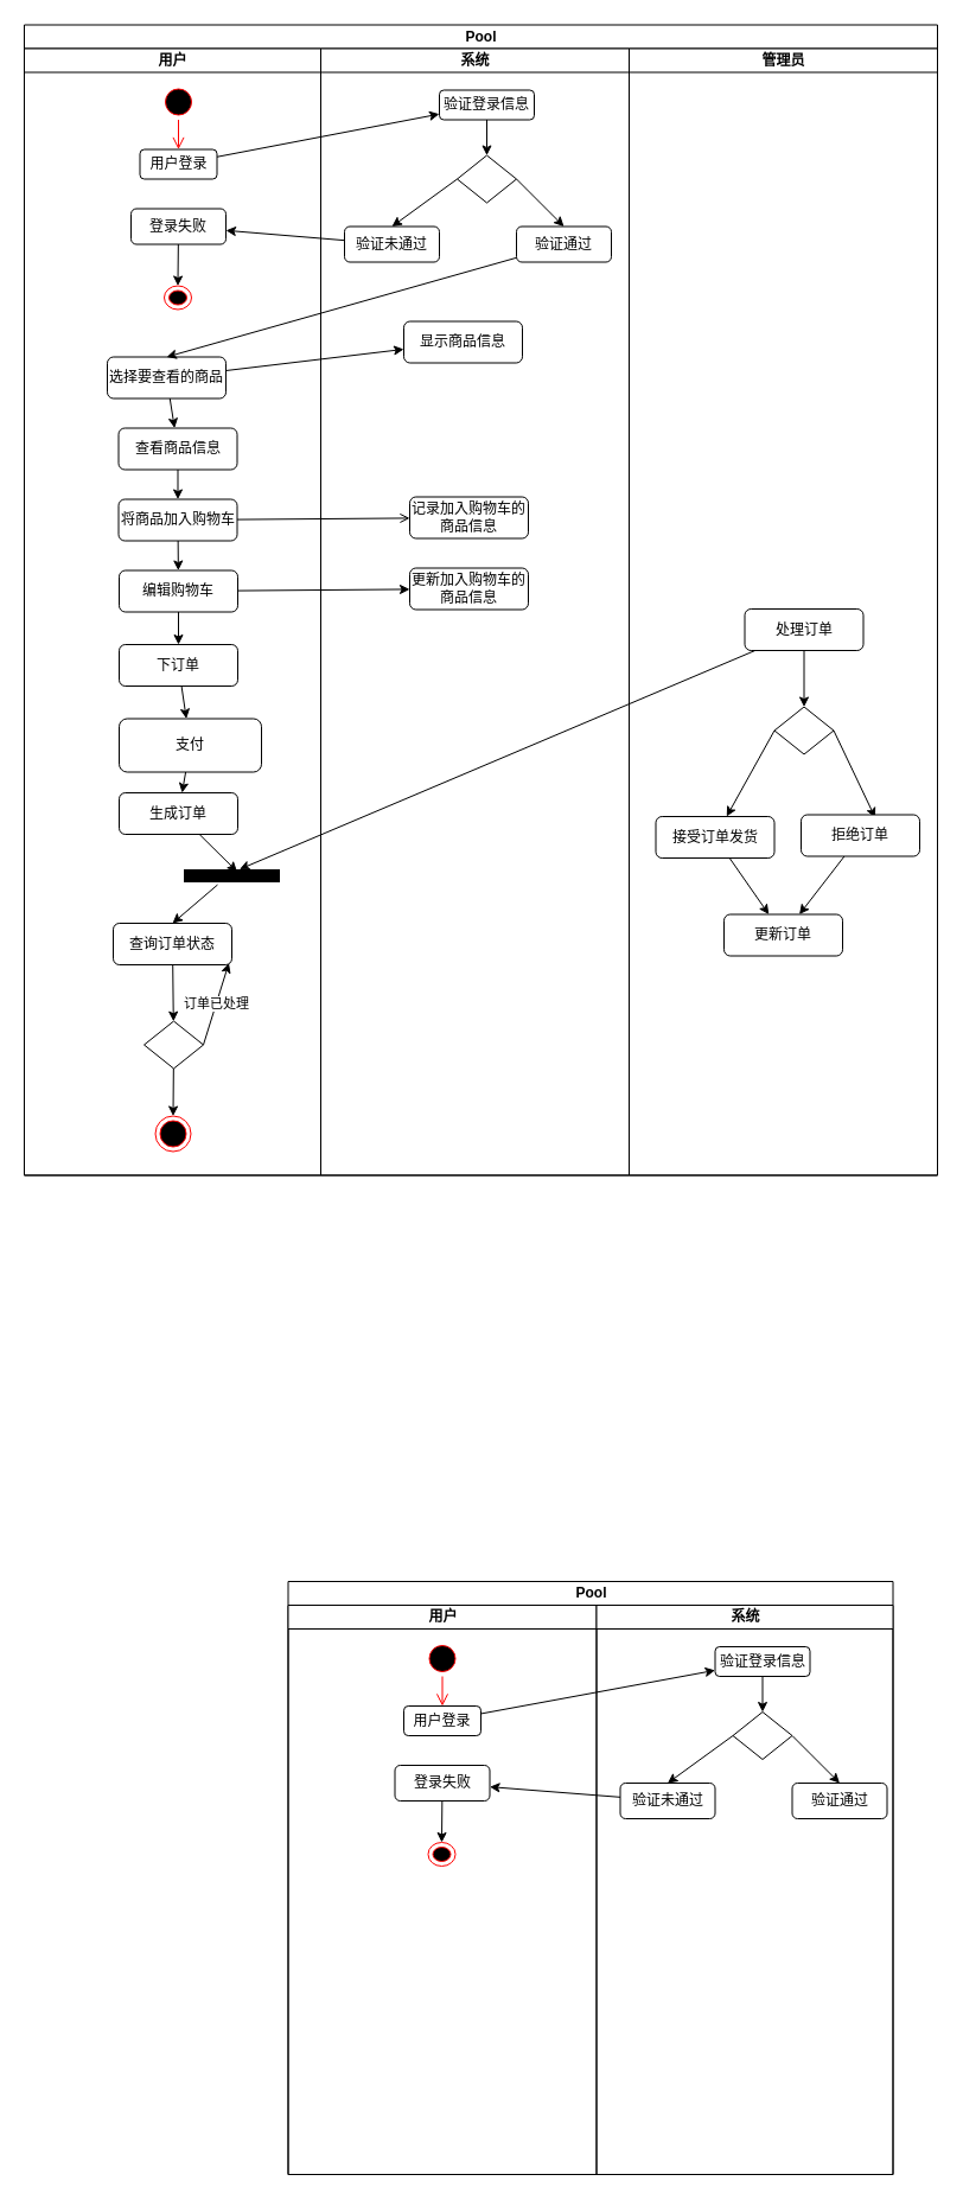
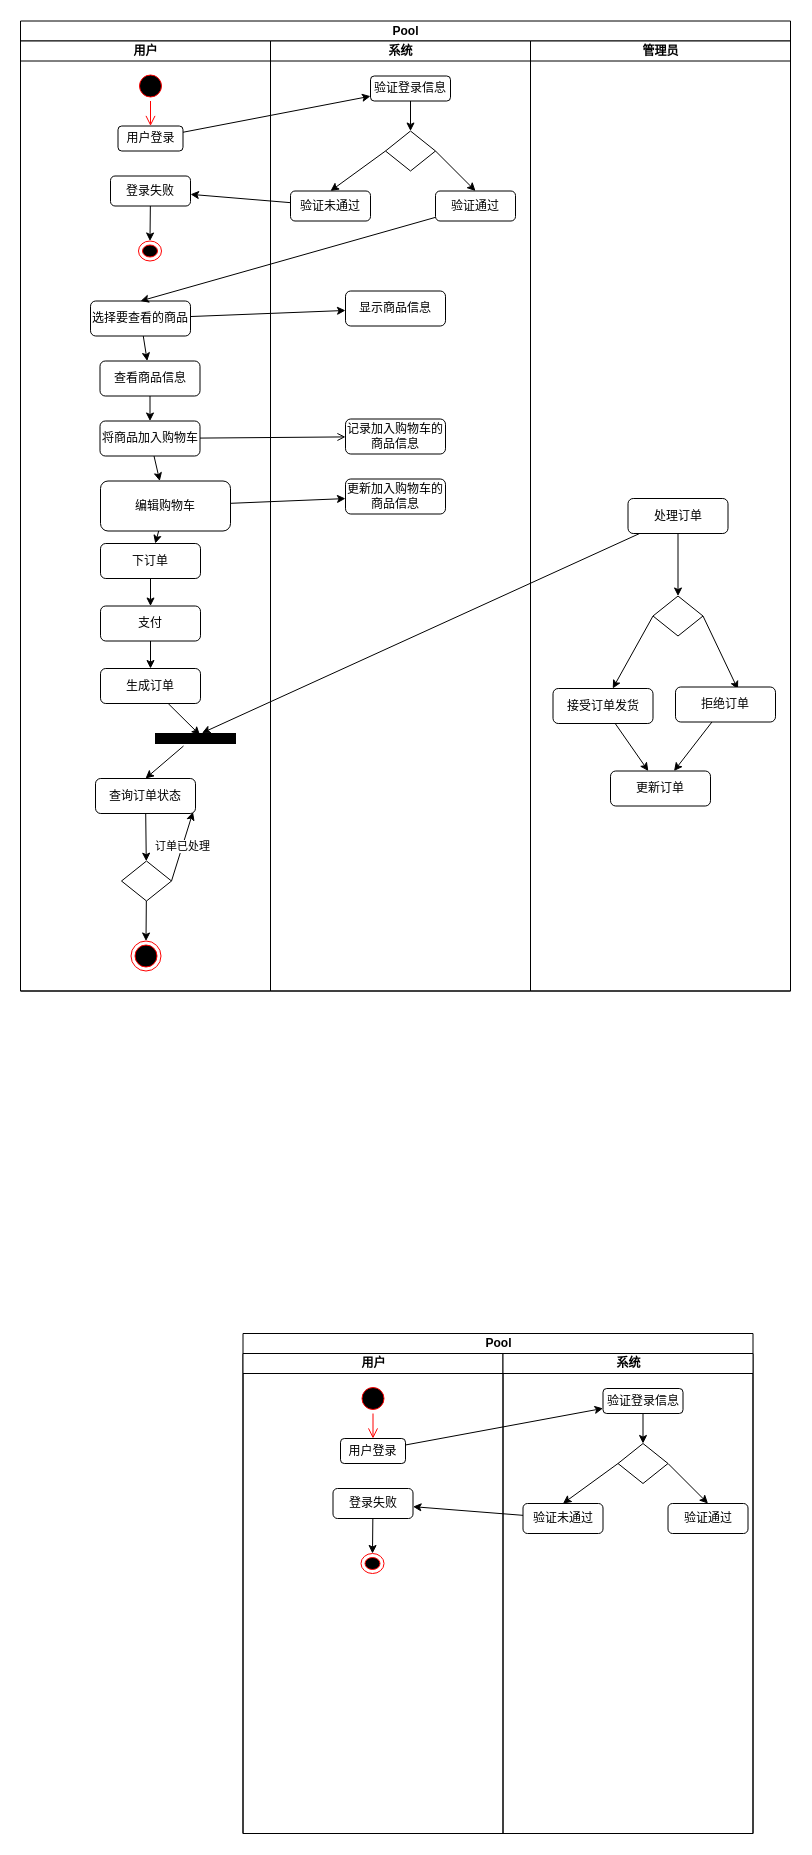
  <mxCell id="0" />
  <mxCell id="1" parent="0" />
  <mxCell id="2" value="Pool" style="swimlane;html=1;childLayout=stackLayout;resizeParent=1;resizeParentMax=0;startSize=20;" vertex="1" parent="1"><mxGeometry x="20" y="20.5" width="770" height="970" as="geometry" /></mxCell>
  <mxCell id="3" value="" style="edgeStyle=none;rounded=0;orthogonalLoop=1;jettySize=auto;html=1;" edge="1" parent="2" source="7" target="35"><mxGeometry relative="1" as="geometry" /></mxCell>
  <mxCell id="4" value="用户" style="swimlane;html=1;startSize=20;" vertex="1" parent="2"><mxGeometry y="20" width="250" height="950" as="geometry" /></mxCell>
  <mxCell id="5" value="" style="ellipse;html=1;shape=startState;fillColor=#000000;strokeColor=#ff0000;" vertex="1" parent="4"><mxGeometry x="115" y="30" width="30" height="30" as="geometry" /></mxCell>
  <mxCell id="6" value="" style="html=1;verticalAlign=bottom;endArrow=open;endSize=8;strokeColor=#ff0000;entryX=0.5;entryY=0;entryDx=0;entryDy=0;" edge="1" source="5" parent="4" target="7"><mxGeometry relative="1" as="geometry"><mxPoint x="130" y="120" as="targetPoint" /></mxGeometry></mxCell>
  <mxCell id="7" value="用户登录" style="rounded=1;whiteSpace=wrap;html=1;" vertex="1" parent="4"><mxGeometry x="97.5" y="85" width="65" height="25" as="geometry" /></mxCell>
  <mxCell id="8" style="edgeStyle=none;rounded=0;orthogonalLoop=1;jettySize=auto;html=1;entryX=0.5;entryY=0;entryDx=0;entryDy=0;" edge="1" parent="4" source="9" target="10"><mxGeometry relative="1" as="geometry" /></mxCell>
  <mxCell id="9" value="登录失败" style="rounded=1;whiteSpace=wrap;html=1;" vertex="1" parent="4"><mxGeometry x="90" y="135" width="80" height="30" as="geometry" /></mxCell>
  <mxCell id="10" value="" style="ellipse;html=1;shape=endState;fillColor=#000000;strokeColor=#ff0000;" vertex="1" parent="4"><mxGeometry x="118" y="200" width="23" height="20" as="geometry" /></mxCell>
  <mxCell id="11" value="" style="edgeStyle=none;rounded=0;orthogonalLoop=1;jettySize=auto;html=1;" edge="1" parent="4" source="12" target="14"><mxGeometry relative="1" as="geometry" /></mxCell>
  <mxCell id="12" value="选择要查看的商品" style="rounded=1;whiteSpace=wrap;html=1;" vertex="1" parent="4"><mxGeometry x="70" y="260" width="100" height="35" as="geometry" /></mxCell>
  <mxCell id="13" value="" style="edgeStyle=none;rounded=0;orthogonalLoop=1;jettySize=auto;html=1;" edge="1" parent="4" source="14" target="16"><mxGeometry relative="1" as="geometry" /></mxCell>
  <mxCell id="14" value="查看商品信息" style="rounded=1;whiteSpace=wrap;html=1;" vertex="1" parent="4"><mxGeometry x="79.5" y="320" width="100" height="35" as="geometry" /></mxCell>
  <mxCell id="15" value="" style="edgeStyle=none;rounded=0;orthogonalLoop=1;jettySize=auto;html=1;" edge="1" parent="4" source="16" target="18"><mxGeometry relative="1" as="geometry" /></mxCell>
  <mxCell id="16" value="将商品加入购物车" style="rounded=1;whiteSpace=wrap;html=1;" vertex="1" parent="4"><mxGeometry x="79.5" y="380" width="100" height="35" as="geometry" /></mxCell>
  <mxCell id="17" value="" style="edgeStyle=none;rounded=0;orthogonalLoop=1;jettySize=auto;html=1;" edge="1" parent="4" source="18" target="20"><mxGeometry relative="1" as="geometry" /></mxCell>
- <mxCell id="18" value="编辑购物车" style="rounded=1;whiteSpace=wrap;html=1;" vertex="1" parent="4"><mxGeometry x="80" y="440" width="100" height="35" as="geometry" /></mxCell>
+ <mxCell id="18" value="编辑购物车" style="rounded=1;whiteSpace=wrap;html=1;" vertex="1" parent="4"><mxGeometry x="80" y="440" width="130" height="50" as="geometry" /></mxCell>
  <mxCell id="19" value="" style="edgeStyle=none;rounded=0;orthogonalLoop=1;jettySize=auto;html=1;" edge="1" parent="4" source="20" target="22"><mxGeometry relative="1" as="geometry" /></mxCell>
  <mxCell id="20" value="下订单" style="rounded=1;whiteSpace=wrap;html=1;" vertex="1" parent="4"><mxGeometry x="80" y="502.5" width="100" height="35" as="geometry" /></mxCell>
  <mxCell id="21" style="edgeStyle=none;rounded=0;orthogonalLoop=1;jettySize=auto;html=1;" edge="1" parent="4" source="22" target="24"><mxGeometry relative="1" as="geometry" /></mxCell>
- <mxCell id="22" value="支付" style="rounded=1;whiteSpace=wrap;html=1;" vertex="1" parent="4"><mxGeometry x="80" y="565" width="120" height="45" as="geometry" /></mxCell>
+ <mxCell id="22" value="支付" style="rounded=1;whiteSpace=wrap;html=1;" vertex="1" parent="4"><mxGeometry x="80" y="565" width="100" height="35" as="geometry" /></mxCell>
  <mxCell id="23" style="edgeStyle=none;rounded=0;orthogonalLoop=1;jettySize=auto;html=1;entryX=0.15;entryY=0.444;entryDx=0;entryDy=0;entryPerimeter=0;" edge="1" parent="4" source="24" target="26"><mxGeometry relative="1" as="geometry" /></mxCell>
  <mxCell id="24" value="生成订单" style="rounded=1;whiteSpace=wrap;html=1;" vertex="1" parent="4"><mxGeometry x="80" y="627.5" width="100" height="35" as="geometry" /></mxCell>
  <mxCell id="25" style="edgeStyle=none;rounded=0;orthogonalLoop=1;jettySize=auto;html=1;entryX=0.5;entryY=0;entryDx=0;entryDy=0;exitX=1.25;exitY=0.65;exitDx=0;exitDy=0;exitPerimeter=0;" edge="1" parent="4" source="26" target="28"><mxGeometry relative="1" as="geometry" /></mxCell>
  <mxCell id="26" value="" style="html=1;points=[];perimeter=orthogonalPerimeter;rotation=90;fillColor=#000000;" vertex="1" parent="4"><mxGeometry x="170" y="657.5" width="10" height="80" as="geometry" /></mxCell>
  <mxCell id="27" style="edgeStyle=none;rounded=0;orthogonalLoop=1;jettySize=auto;html=1;" edge="1" parent="4" source="28" target="31"><mxGeometry relative="1" as="geometry" /></mxCell>
  <mxCell id="28" value="查询订单状态" style="rounded=1;whiteSpace=wrap;html=1;" vertex="1" parent="4"><mxGeometry x="75" y="737.5" width="100" height="35" as="geometry" /></mxCell>
  <mxCell id="29" style="edgeStyle=none;rounded=0;orthogonalLoop=1;jettySize=auto;html=1;entryX=0.5;entryY=0;entryDx=0;entryDy=0;" edge="1" parent="4" source="31" target="32"><mxGeometry relative="1" as="geometry" /></mxCell>
  <mxCell id="30" value="订单已处理" style="edgeStyle=none;rounded=0;orthogonalLoop=1;jettySize=auto;html=1;entryX=0.975;entryY=0.957;entryDx=0;entryDy=0;entryPerimeter=0;exitX=1;exitY=0.5;exitDx=0;exitDy=0;" edge="1" parent="4" source="31" target="28"><mxGeometry relative="1" as="geometry" /></mxCell>
  <mxCell id="31" value="" style="rhombus;whiteSpace=wrap;html=1;" vertex="1" parent="4"><mxGeometry x="101" y="820" width="50" height="40" as="geometry" /></mxCell>
  <mxCell id="32" value="" style="ellipse;html=1;shape=endState;fillColor=#000000;strokeColor=#ff0000;" vertex="1" parent="4"><mxGeometry x="110.5" y="900" width="30" height="30" as="geometry" /></mxCell>
  <mxCell id="33" value="系统" style="swimlane;html=1;startSize=20;" vertex="1" parent="2"><mxGeometry x="250" y="20" width="260" height="950" as="geometry" /></mxCell>
  <mxCell id="34" style="edgeStyle=none;rounded=0;orthogonalLoop=1;jettySize=auto;html=1;" edge="1" parent="33" source="35" target="38"><mxGeometry relative="1" as="geometry" /></mxCell>
  <mxCell id="35" value="验证登录信息" style="rounded=1;whiteSpace=wrap;html=1;" vertex="1" parent="33"><mxGeometry x="100" y="35" width="80" height="25" as="geometry" /></mxCell>
  <mxCell id="36" style="edgeStyle=none;rounded=0;orthogonalLoop=1;jettySize=auto;html=1;exitX=0;exitY=0.5;exitDx=0;exitDy=0;entryX=0.5;entryY=0;entryDx=0;entryDy=0;" edge="1" parent="33" source="38" target="39"><mxGeometry relative="1" as="geometry" /></mxCell>
  <mxCell id="37" style="edgeStyle=none;rounded=0;orthogonalLoop=1;jettySize=auto;html=1;exitX=1;exitY=0.5;exitDx=0;exitDy=0;entryX=0.5;entryY=0;entryDx=0;entryDy=0;" edge="1" parent="33" source="38" target="40"><mxGeometry relative="1" as="geometry" /></mxCell>
  <mxCell id="38" value="" style="rhombus;whiteSpace=wrap;html=1;" vertex="1" parent="33"><mxGeometry x="115" y="90" width="50" height="40" as="geometry" /></mxCell>
  <mxCell id="39" value="验证未通过" style="rounded=1;whiteSpace=wrap;html=1;" vertex="1" parent="33"><mxGeometry x="20" y="150" width="80" height="30" as="geometry" /></mxCell>
  <mxCell id="40" value="验证通过" style="rounded=1;whiteSpace=wrap;html=1;" vertex="1" parent="33"><mxGeometry x="165" y="150" width="80" height="30" as="geometry" /></mxCell>
- <mxCell id="41" value="显示商品信息" style="rounded=1;whiteSpace=wrap;html=1;" vertex="1" parent="33"><mxGeometry x="70" y="230" width="100" height="35" as="geometry" /></mxCell>
+ <mxCell id="41" value="显示商品信息" style="rounded=1;whiteSpace=wrap;html=1;" vertex="1" parent="33"><mxGeometry x="75" y="250" width="100" height="35" as="geometry" /></mxCell>
  <mxCell id="42" value="记录加入购物车的商品信息" style="rounded=1;whiteSpace=wrap;html=1;" vertex="1" parent="33"><mxGeometry x="75" y="378" width="100" height="35" as="geometry" /></mxCell>
  <mxCell id="43" value="更新加入购物车的商品信息" style="rounded=1;whiteSpace=wrap;html=1;" vertex="1" parent="33"><mxGeometry x="75" y="438" width="100" height="35" as="geometry" /></mxCell>
  <mxCell id="44" style="edgeStyle=none;rounded=0;orthogonalLoop=1;jettySize=auto;html=1;" edge="1" parent="2" source="39" target="9"><mxGeometry relative="1" as="geometry" /></mxCell>
  <mxCell id="45" style="edgeStyle=none;rounded=0;orthogonalLoop=1;jettySize=auto;html=1;entryX=0.5;entryY=0;entryDx=0;entryDy=0;" edge="1" parent="2" source="40" target="12"><mxGeometry relative="1" as="geometry" /></mxCell>
  <mxCell id="46" value="" style="edgeStyle=none;rounded=0;orthogonalLoop=1;jettySize=auto;html=1;" edge="1" parent="2" source="12" target="41"><mxGeometry relative="1" as="geometry" /></mxCell>
  <mxCell id="47" value="" style="edgeStyle=none;rounded=0;orthogonalLoop=1;jettySize=auto;html=1;endArrow=open;" edge="1" parent="2" source="16" target="42"><mxGeometry relative="1" as="geometry" /></mxCell>
  <mxCell id="48" style="edgeStyle=none;rounded=0;orthogonalLoop=1;jettySize=auto;html=1;entryX=-0.05;entryY=0.419;entryDx=0;entryDy=0;entryPerimeter=0;" edge="1" parent="2" source="51" target="26"><mxGeometry relative="1" as="geometry" /></mxCell>
  <mxCell id="49" value="管理员" style="swimlane;html=1;startSize=20;" vertex="1" parent="2"><mxGeometry x="510" y="20" width="260" height="950" as="geometry" /></mxCell>
  <mxCell id="50" style="edgeStyle=none;rounded=0;orthogonalLoop=1;jettySize=auto;html=1;entryX=0.5;entryY=0;entryDx=0;entryDy=0;" edge="1" parent="49" source="51" target="57"><mxGeometry relative="1" as="geometry" /></mxCell>
- <mxCell id="51" value="处理订单" style="rounded=1;whiteSpace=wrap;html=1;" vertex="1" parent="49"><mxGeometry x="97.5" y="472.5" width="100" height="35" as="geometry" /></mxCell>
+ <mxCell id="51" value="处理订单" style="rounded=1;whiteSpace=wrap;html=1;" vertex="1" parent="49"><mxGeometry x="97.5" y="457.5" width="100" height="35" as="geometry" /></mxCell>
  <mxCell id="52" value="" style="edgeStyle=none;rounded=0;orthogonalLoop=1;jettySize=auto;html=1;" edge="1" parent="49" source="53" target="54"><mxGeometry relative="1" as="geometry" /></mxCell>
  <mxCell id="53" value="接受订单发货" style="rounded=1;whiteSpace=wrap;html=1;" vertex="1" parent="49"><mxGeometry x="22.5" y="647.5" width="100" height="35" as="geometry" /></mxCell>
  <mxCell id="54" value="更新订单" style="rounded=1;whiteSpace=wrap;html=1;" vertex="1" parent="49"><mxGeometry x="80" y="730" width="100" height="35" as="geometry" /></mxCell>
  <mxCell id="55" style="edgeStyle=none;rounded=0;orthogonalLoop=1;jettySize=auto;html=1;exitX=0;exitY=0.5;exitDx=0;exitDy=0;" edge="1" parent="49" source="57" target="53"><mxGeometry relative="1" as="geometry" /></mxCell>
  <mxCell id="56" style="edgeStyle=none;rounded=0;orthogonalLoop=1;jettySize=auto;html=1;exitX=1;exitY=0.5;exitDx=0;exitDy=0;entryX=0.625;entryY=0.071;entryDx=0;entryDy=0;entryPerimeter=0;" edge="1" parent="49" source="57" target="59"><mxGeometry relative="1" as="geometry" /></mxCell>
  <mxCell id="57" value="" style="rhombus;whiteSpace=wrap;html=1;" vertex="1" parent="49"><mxGeometry x="122.5" y="555" width="50" height="40" as="geometry" /></mxCell>
  <mxCell id="58" style="edgeStyle=none;rounded=0;orthogonalLoop=1;jettySize=auto;html=1;" edge="1" parent="49" source="59" target="54"><mxGeometry relative="1" as="geometry" /></mxCell>
  <mxCell id="59" value="拒绝订单" style="rounded=1;whiteSpace=wrap;html=1;" vertex="1" parent="49"><mxGeometry x="145" y="646" width="100" height="35" as="geometry" /></mxCell>
  <mxCell id="60" style="edgeStyle=none;rounded=0;orthogonalLoop=1;jettySize=auto;html=1;" edge="1" parent="2" source="18" target="43"><mxGeometry relative="1" as="geometry" /></mxCell>
  <mxCell id="61" value="Pool" style="swimlane;html=1;childLayout=stackLayout;resizeParent=1;resizeParentMax=0;startSize=20;" vertex="1" parent="1"><mxGeometry x="242.5" y="1333" width="510" height="500" as="geometry" /></mxCell>
  <mxCell id="62" value="用户" style="swimlane;html=1;startSize=20;" vertex="1" parent="61"><mxGeometry y="20" width="260" height="480" as="geometry" /></mxCell>
  <mxCell id="63" value="" style="ellipse;html=1;shape=startState;fillColor=#000000;strokeColor=#ff0000;" vertex="1" parent="62"><mxGeometry x="115" y="30" width="30" height="30" as="geometry" /></mxCell>
  <mxCell id="64" value="" style="html=1;verticalAlign=bottom;endArrow=open;endSize=8;strokeColor=#ff0000;entryX=0.5;entryY=0;entryDx=0;entryDy=0;" edge="1" parent="62" source="63" target="65"><mxGeometry relative="1" as="geometry"><mxPoint x="130" y="120" as="targetPoint" /></mxGeometry></mxCell>
  <mxCell id="65" value="用户登录" style="rounded=1;whiteSpace=wrap;html=1;" vertex="1" parent="62"><mxGeometry x="97.5" y="85" width="65" height="25" as="geometry" /></mxCell>
  <mxCell id="66" style="edgeStyle=none;rounded=0;orthogonalLoop=1;jettySize=auto;html=1;entryX=0.5;entryY=0;entryDx=0;entryDy=0;" edge="1" parent="62" source="67" target="68"><mxGeometry relative="1" as="geometry" /></mxCell>
  <mxCell id="67" value="登录失败" style="rounded=1;whiteSpace=wrap;html=1;" vertex="1" parent="62"><mxGeometry x="90" y="135" width="80" height="30" as="geometry" /></mxCell>
  <mxCell id="68" value="" style="ellipse;html=1;shape=endState;fillColor=#000000;strokeColor=#ff0000;" vertex="1" parent="62"><mxGeometry x="118" y="200" width="23" height="20" as="geometry" /></mxCell>
  <mxCell id="69" value="" style="edgeStyle=none;rounded=0;orthogonalLoop=1;jettySize=auto;html=1;" edge="1" parent="61" source="65" target="72"><mxGeometry relative="1" as="geometry" /></mxCell>
  <mxCell id="70" value="系统" style="swimlane;html=1;startSize=20;" vertex="1" parent="61"><mxGeometry x="260" y="20" width="250" height="480" as="geometry" /></mxCell>
  <mxCell id="71" style="edgeStyle=none;rounded=0;orthogonalLoop=1;jettySize=auto;html=1;" edge="1" parent="70" source="72" target="75"><mxGeometry relative="1" as="geometry" /></mxCell>
  <mxCell id="72" value="验证登录信息" style="rounded=1;whiteSpace=wrap;html=1;" vertex="1" parent="70"><mxGeometry x="100" y="35" width="80" height="25" as="geometry" /></mxCell>
  <mxCell id="73" style="edgeStyle=none;rounded=0;orthogonalLoop=1;jettySize=auto;html=1;exitX=0;exitY=0.5;exitDx=0;exitDy=0;entryX=0.5;entryY=0;entryDx=0;entryDy=0;" edge="1" parent="70" source="75" target="76"><mxGeometry relative="1" as="geometry" /></mxCell>
  <mxCell id="74" style="edgeStyle=none;rounded=0;orthogonalLoop=1;jettySize=auto;html=1;exitX=1;exitY=0.5;exitDx=0;exitDy=0;entryX=0.5;entryY=0;entryDx=0;entryDy=0;" edge="1" parent="70" source="75" target="77"><mxGeometry relative="1" as="geometry" /></mxCell>
  <mxCell id="75" value="" style="rhombus;whiteSpace=wrap;html=1;" vertex="1" parent="70"><mxGeometry x="115" y="90" width="50" height="40" as="geometry" /></mxCell>
  <mxCell id="76" value="验证未通过" style="rounded=1;whiteSpace=wrap;html=1;" vertex="1" parent="70"><mxGeometry x="20" y="150" width="80" height="30" as="geometry" /></mxCell>
  <mxCell id="77" value="验证通过" style="rounded=1;whiteSpace=wrap;html=1;" vertex="1" parent="70"><mxGeometry x="165" y="150" width="80" height="30" as="geometry" /></mxCell>
  <mxCell id="78" style="edgeStyle=none;rounded=0;orthogonalLoop=1;jettySize=auto;html=1;" edge="1" parent="61" source="76" target="67"><mxGeometry relative="1" as="geometry" /></mxCell>
